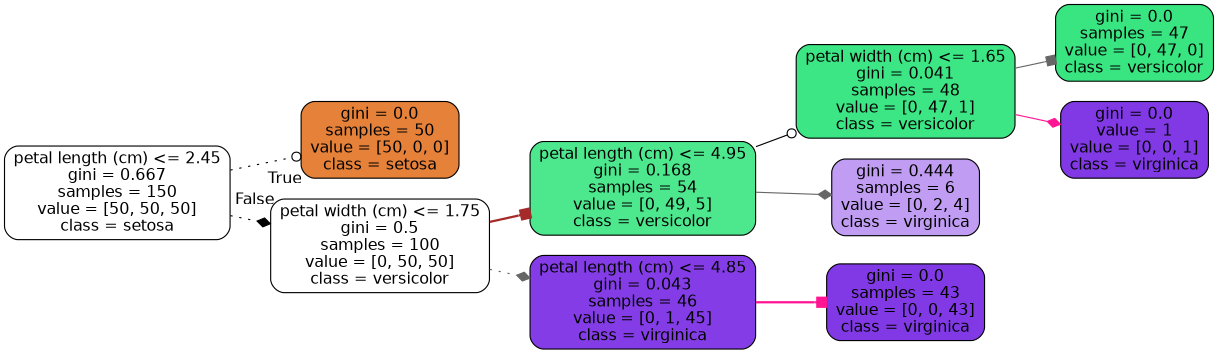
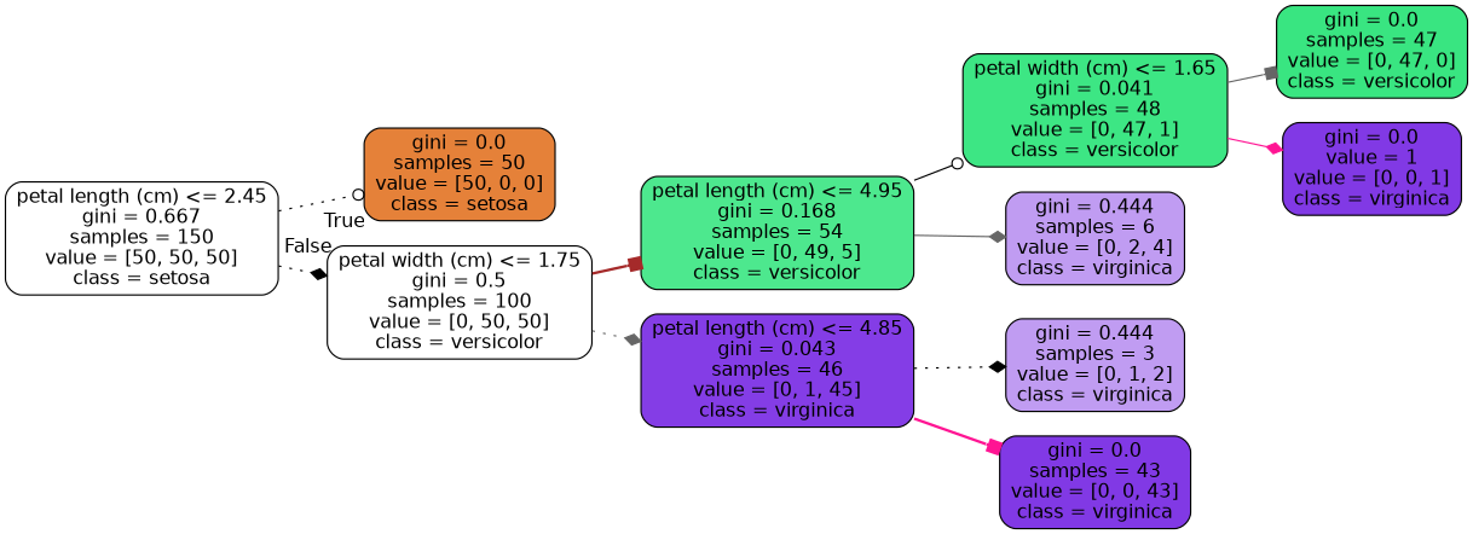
  digraph {
    rankdir=LR
    node [color=black fillcolor="#ffffff" fontname=helvetica shape=box style="filled, rounded"]
    edge [arrowhead=diamond color=black fontname=helvetica style=dotted]
    n1 [label="petal length (cm) <= 2.45\ngini = 0.667\nsamples = 150\nvalue = [50, 50, 50]\nclass = setosa"]
    n2 [fillcolor="#e58139" label="gini = 0.0\nsamples = 50\nvalue = [50, 0, 0]\nclass = setosa"]
    n3 [label="petal width (cm) <= 1.75\ngini = 0.5\nsamples = 100\nvalue = [0, 50, 50]\nclass = versicolor"]
    n4 [fillcolor="#4de88e" label="petal length (cm) <= 4.95\ngini = 0.168\nsamples = 54\nvalue = [0, 49, 5]\nclass = versicolor"]
    n5 [fillcolor="#843de6" label="petal length (cm) <= 4.85\ngini = 0.043\nsamples = 46\nvalue = [0, 1, 45]\nclass = virginica"]
    n6 [fillcolor="#3de684" label="petal width (cm) <= 1.65\ngini = 0.041\nsamples = 48\nvalue = [0, 47, 1]\nclass = versicolor"]
    n7 [fillcolor="#c09cf2" label="gini = 0.444\nsamples = 6\nvalue = [0, 2, 4]\nclass = virginica"]
+   n8 [fillcolor="#c09cf2" label="gini = 0.444\nsamples = 3\nvalue = [0, 1, 2]\nclass = virginica"]
    n9 [fillcolor="#8139e5" label="gini = 0.0\nsamples = 43\nvalue = [0, 0, 43]\nclass = virginica"]
    n10 [fillcolor="#39e581" label="gini = 0.0\nsamples = 47\nvalue = [0, 47, 0]\nclass = versicolor"]
    n11 [fillcolor="#8139e5" label="gini = 0.0\nvalue = 1\nvalue = [0, 0, 1]\nclass = virginica"]
    n1 -> n2 [arrowhead=odot headlabel=True labelangle=45 labeldistance=2.5]
    n1 -> n3 [headlabel=False labelangle=-45 labeldistance=2.5]
    n3 -> n4 [arrowhead=box color=brown style=bold]
    n3 -> n5 [color=gray40]
    n4 -> n6 [arrowhead=odot style=solid]
    n4 -> n7 [color=gray40 style=solid]
+   n5 -> n8
    n5 -> n9 [arrowhead=box color=deeppink style=bold]
    n6 -> n10 [arrowhead=box color=gray40 style=solid]
    n6 -> n11 [color=deeppink style=solid]
  }
